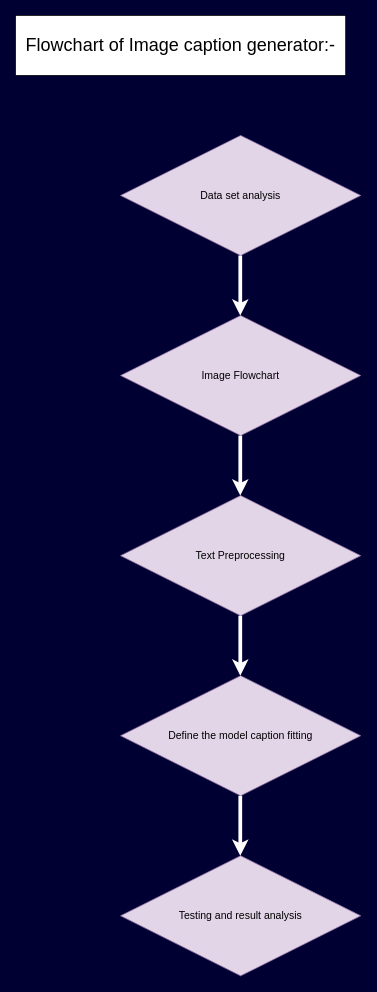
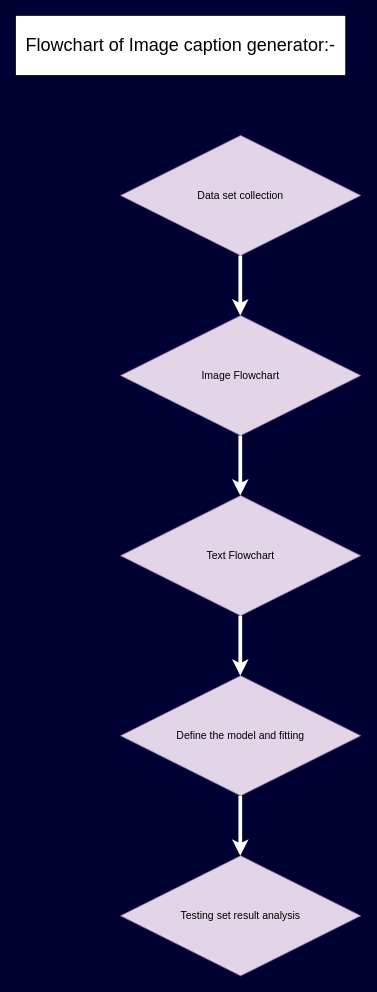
  <mxCell id="0" />
  <mxCell id="1" parent="0" />
  <mxCell id="2" value="&lt;font style=&quot;font-size: 14px;&quot;&gt;Image Flowchart&lt;/font&gt;" style="rhombus;whiteSpace=wrap;html=1;fillColor=#e1d5e7;strokeColor=#9673a6;" parent="1" vertex="1"><mxGeometry x="160" y="420" width="320" height="160" as="geometry" /></mxCell>
- <mxCell id="3" value="&lt;font style=&quot;font-size: 14px;&quot;&gt;Text Preprocessing&lt;/font&gt;" style="rhombus;whiteSpace=wrap;html=1;fillColor=#e1d5e7;strokeColor=#9673a6;" parent="1" vertex="1"><mxGeometry x="160" y="660" width="320" height="160" as="geometry" /></mxCell>
- <mxCell id="4" value="&lt;font style=&quot;font-size: 14px;&quot;&gt;Data set analysis&lt;/font&gt;" style="rhombus;whiteSpace=wrap;html=1;fillColor=#e1d5e7;strokeColor=#9673a6;" parent="1" vertex="1"><mxGeometry x="160" y="180" width="320" height="160" as="geometry" /></mxCell>
- <mxCell id="5" value="&lt;font style=&quot;font-size: 14px;&quot;&gt;Define the model caption fitting&lt;/font&gt;" style="rhombus;whiteSpace=wrap;html=1;fillColor=#e1d5e7;strokeColor=#9673a6;" parent="1" vertex="1"><mxGeometry x="160" y="900" width="320" height="160" as="geometry" /></mxCell>
- <mxCell id="6" value="&lt;font style=&quot;font-size: 14px;&quot;&gt;Testing and result analysis&lt;/font&gt;" style="rhombus;whiteSpace=wrap;html=1;fillColor=#e1d5e7;strokeColor=#9673a6;" parent="1" vertex="1"><mxGeometry x="160" y="1140" width="320" height="160" as="geometry" /></mxCell>
+ <mxCell id="3" value="&lt;font style=&quot;font-size: 14px;&quot;&gt;Text Flowchart&lt;/font&gt;" style="rhombus;whiteSpace=wrap;html=1;fillColor=#e1d5e7;strokeColor=#9673a6;" parent="1" vertex="1"><mxGeometry x="160" y="660" width="320" height="160" as="geometry" /></mxCell>
+ <mxCell id="4" value="&lt;font style=&quot;font-size: 14px;&quot;&gt;Data set collection&lt;/font&gt;" style="rhombus;whiteSpace=wrap;html=1;fillColor=#e1d5e7;strokeColor=#9673a6;" parent="1" vertex="1"><mxGeometry x="160" y="180" width="320" height="160" as="geometry" /></mxCell>
+ <mxCell id="5" value="&lt;font style=&quot;font-size: 14px;&quot;&gt;Define the model and fitting&lt;/font&gt;" style="rhombus;whiteSpace=wrap;html=1;fillColor=#e1d5e7;strokeColor=#9673a6;" parent="1" vertex="1"><mxGeometry x="160" y="900" width="320" height="160" as="geometry" /></mxCell>
+ <mxCell id="6" value="&lt;font style=&quot;font-size: 14px;&quot;&gt;Testing set result analysis&lt;/font&gt;" style="rhombus;whiteSpace=wrap;html=1;fillColor=#e1d5e7;strokeColor=#9673a6;" parent="1" vertex="1"><mxGeometry x="160" y="1140" width="320" height="160" as="geometry" /></mxCell>
  <mxCell id="7" value="" style="endArrow=classic;html=1;rounded=0;strokeColor=#FFFFFF;strokeWidth=5;" parent="1" edge="1"><mxGeometry width="50" height="50" relative="1" as="geometry"><mxPoint x="319.5" y="580" as="sourcePoint" /><mxPoint x="319.5" y="660" as="targetPoint" /></mxGeometry></mxCell>
  <mxCell id="8" value="" style="endArrow=classic;html=1;rounded=0;strokeColor=#FFFFFF;strokeWidth=5;" parent="1" edge="1"><mxGeometry width="50" height="50" relative="1" as="geometry"><mxPoint x="319.5" y="1060" as="sourcePoint" /><mxPoint x="319.5" y="1140" as="targetPoint" /></mxGeometry></mxCell>
  <mxCell id="9" value="" style="endArrow=classic;html=1;rounded=0;strokeColor=#FFFFFF;strokeWidth=5;" parent="1" edge="1"><mxGeometry width="50" height="50" relative="1" as="geometry"><mxPoint x="319.5" y="820" as="sourcePoint" /><mxPoint x="319.5" y="900" as="targetPoint" /></mxGeometry></mxCell>
  <mxCell id="10" value="" style="endArrow=classic;html=1;rounded=0;strokeColor=#FFFFFF;strokeWidth=5;" parent="1" edge="1"><mxGeometry width="50" height="50" relative="1" as="geometry"><mxPoint x="319.5" y="340" as="sourcePoint" /><mxPoint x="319.5" y="420" as="targetPoint" /></mxGeometry></mxCell>
  <mxCell id="11" value="&lt;font style=&quot;font-size: 24px;&quot;&gt;Flowchart of Image caption generator:- &lt;/font&gt;" style="rounded=0;whiteSpace=wrap;html=1;" parent="1" vertex="1"><mxGeometry x="20" y="20" width="440" height="80" as="geometry" /></mxCell>
